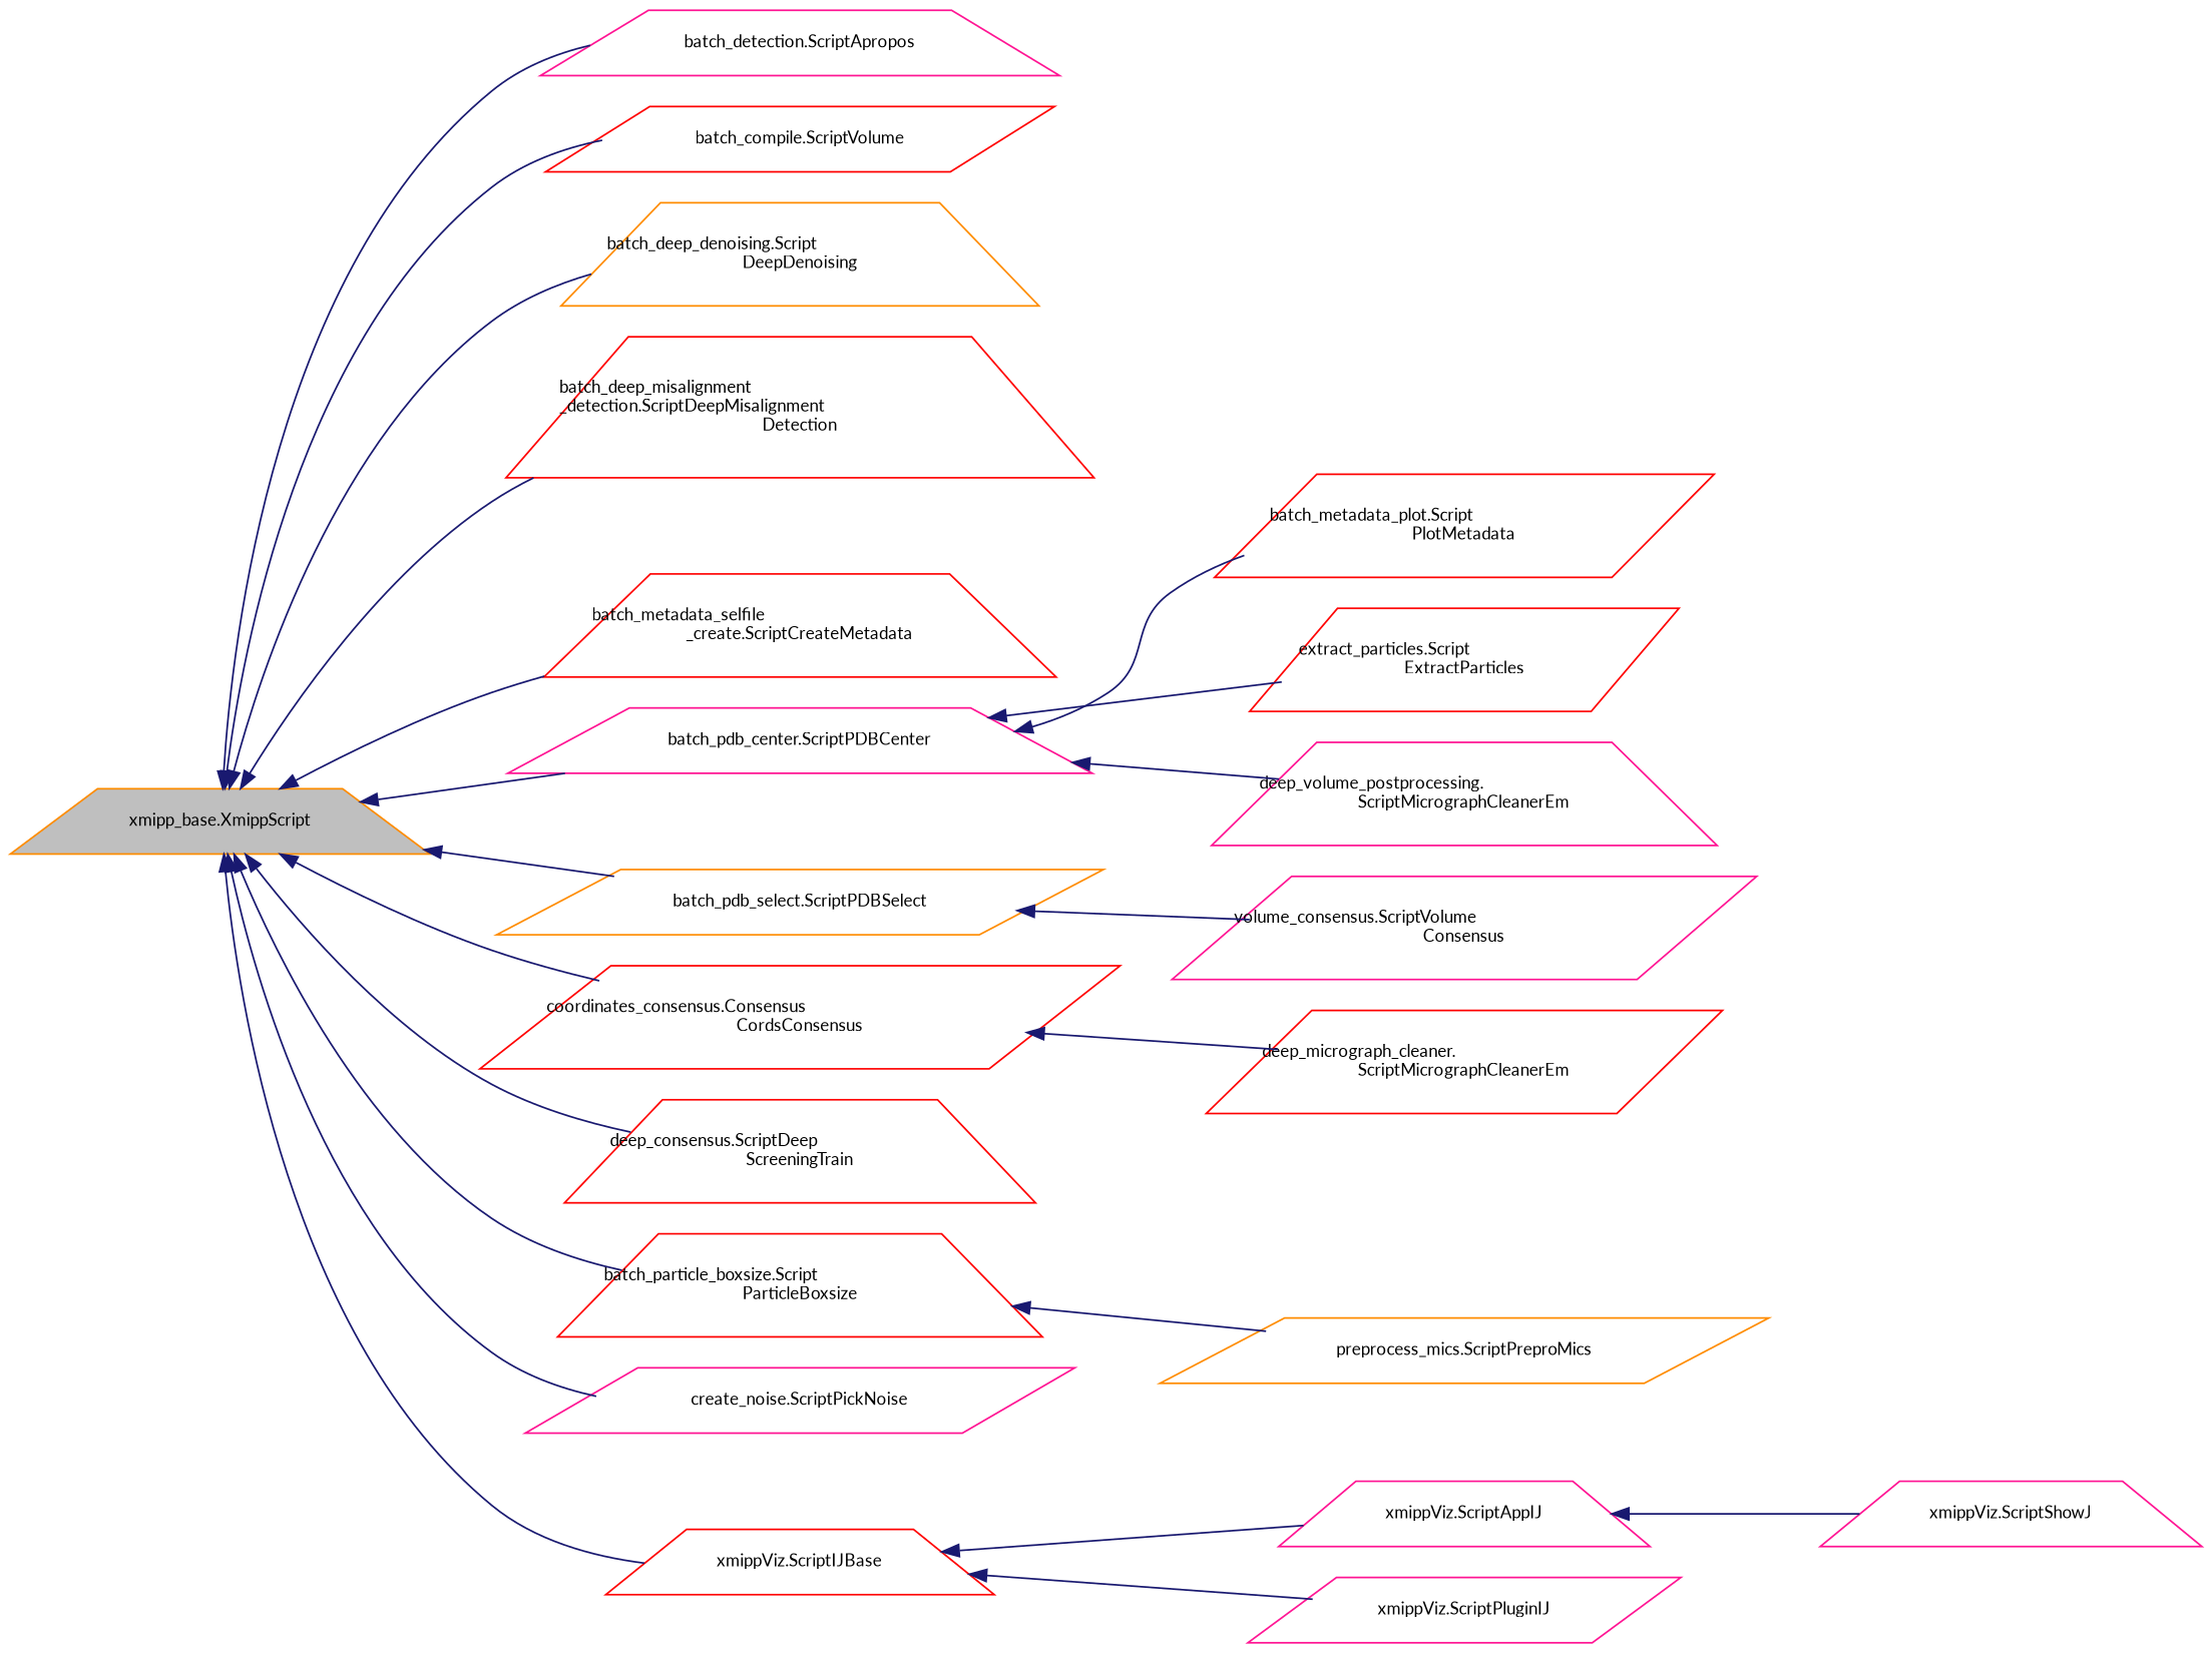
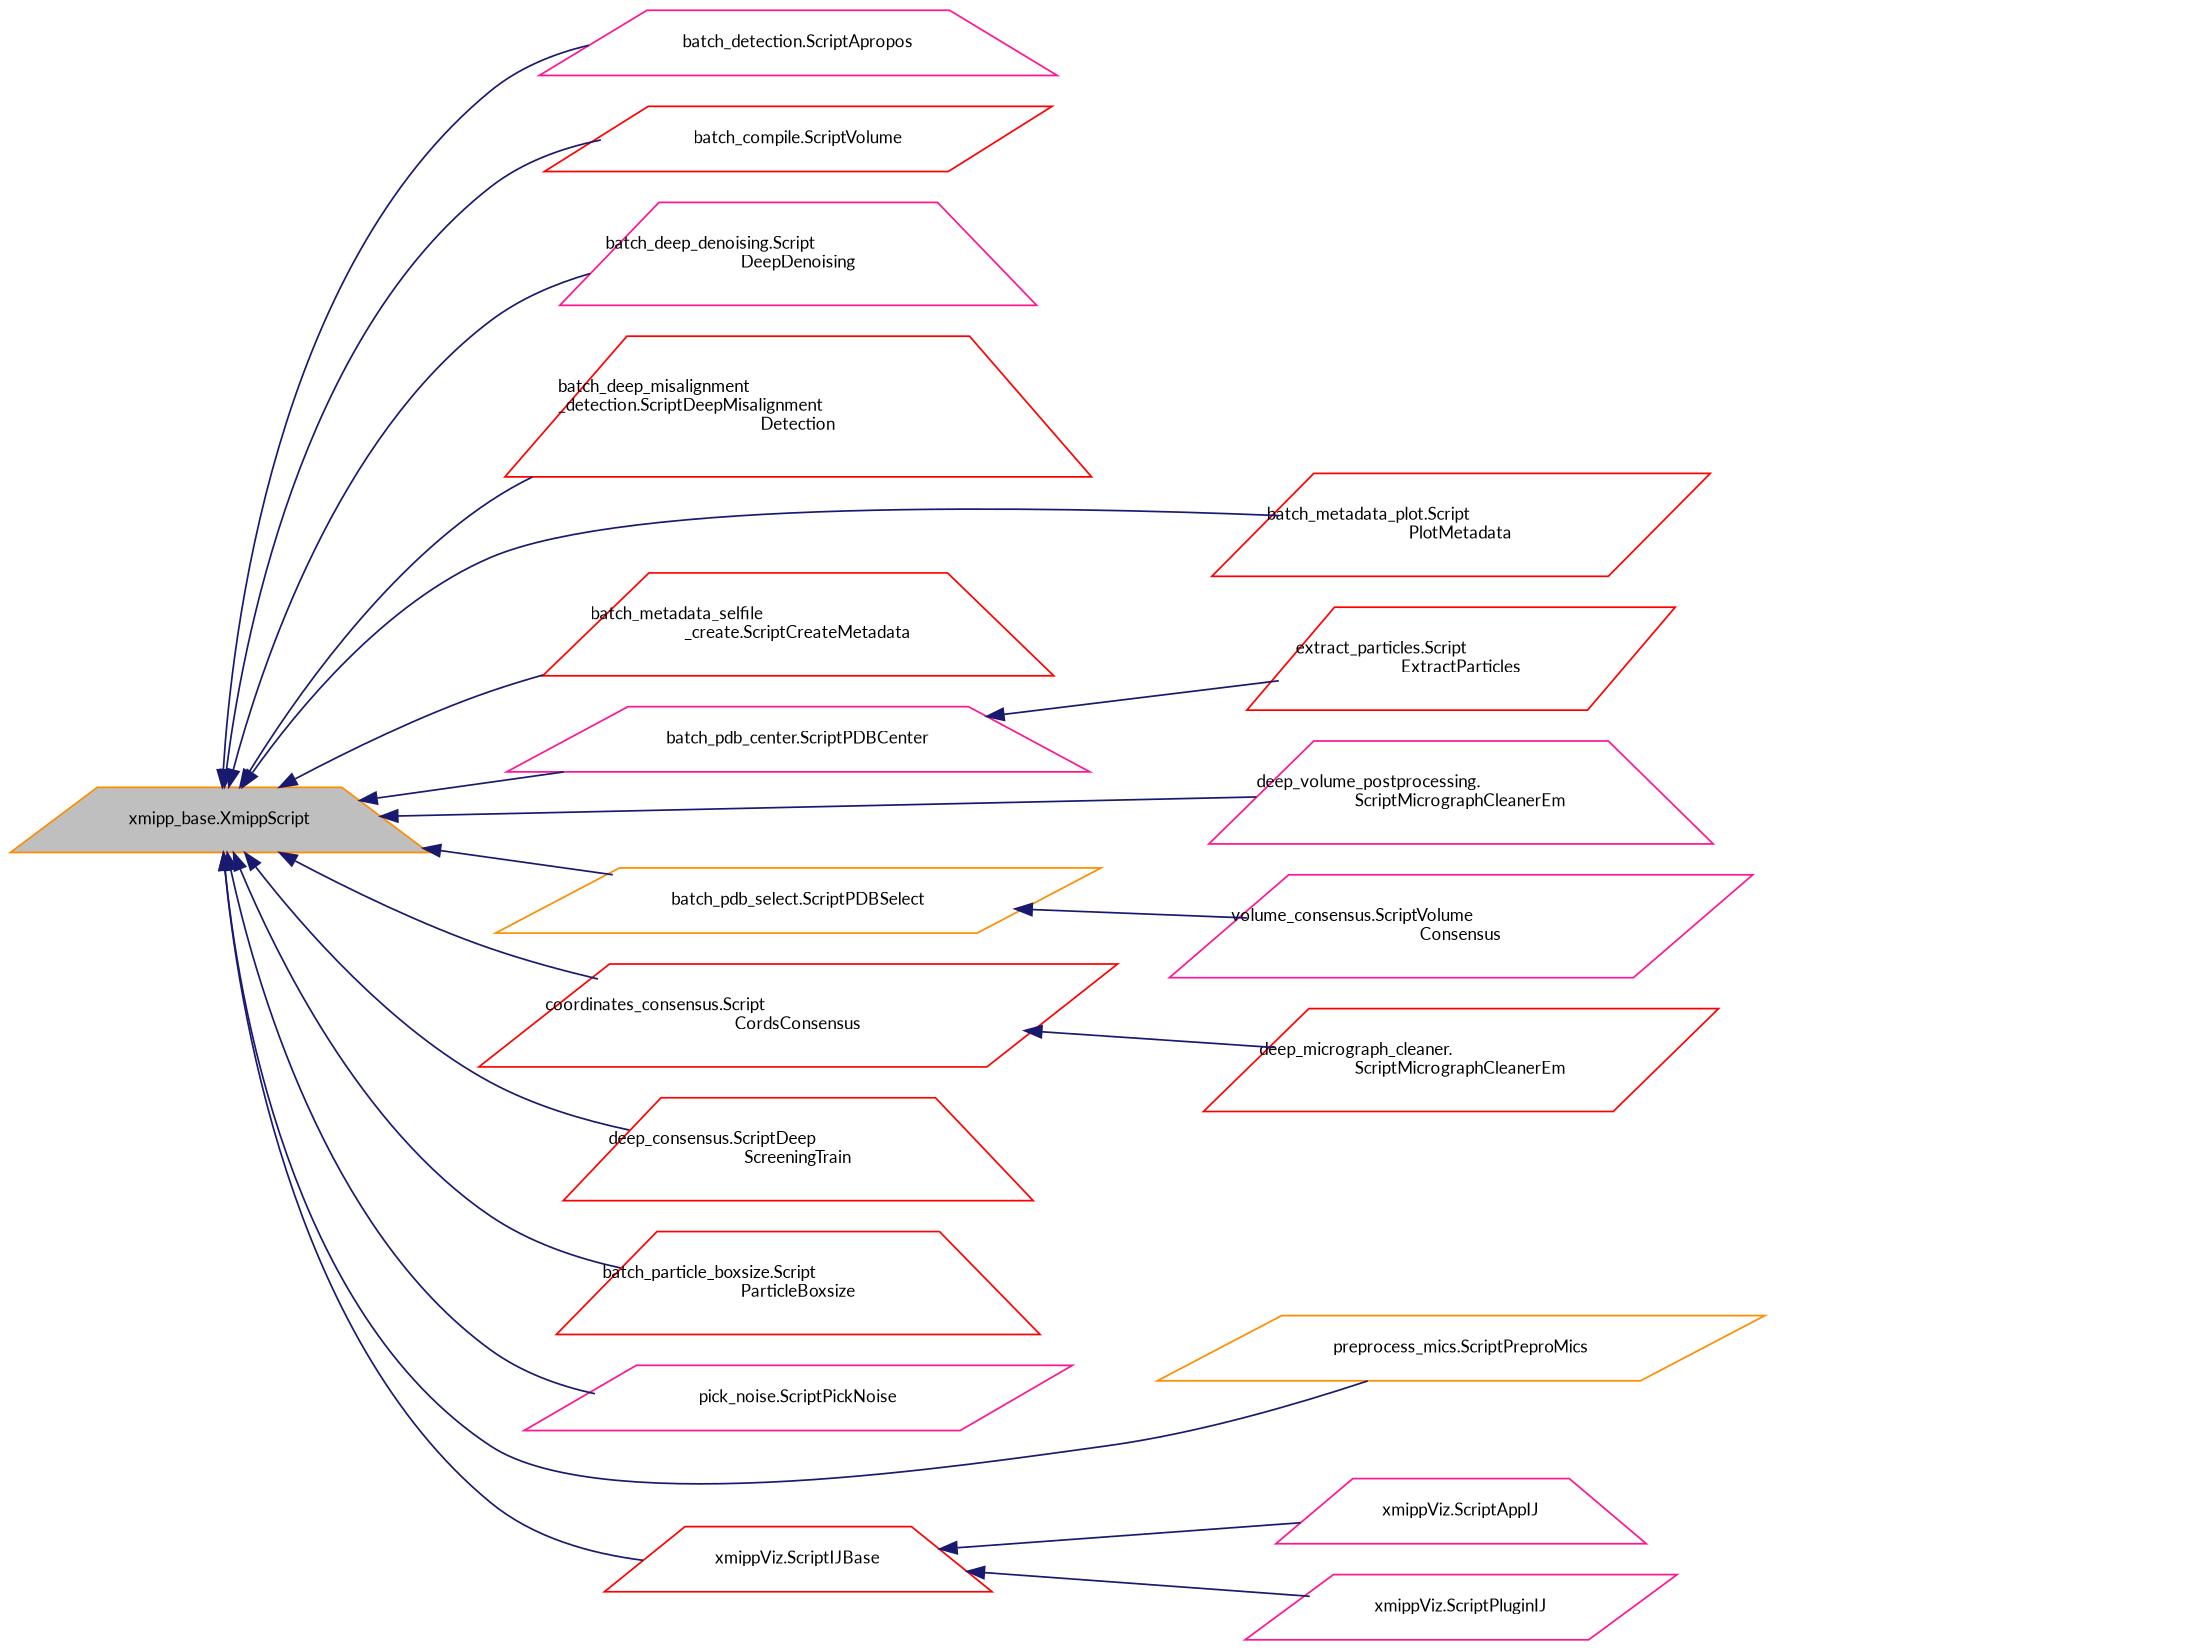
  digraph {
    fontname=Lato
    rankdir=LR
    node [color=red fillcolor=white fontname=Lato fontsize=10 shape=trapezium style=filled]
    edge [color=midnightblue dir=back fontname=Lato fontsize=10 labelfontname=Helvetica labelfontsize=10 style=solid]
    n1 [color=darkorange fillcolor=grey75 fontcolor=black height=0.2 label="xmipp_base.XmippScript" width=0.4]
    n2 [color=deeppink height=0.2 label="batch_detection.ScriptApropos" width=0.4]
    n3 [height=0.2 label="batch_compile.ScriptVolume" shape=parallelogram width=0.4]
-   n4 [color=darkorange height=0.2 label="batch_deep_denoising.Script\lDeepDenoising" width=0.4]
+   n4 [color=deeppink height=0.2 label="batch_deep_denoising.Script\lDeepDenoising" width=0.4]
    n5 [height=0.2 label="batch_deep_misalignment\l_detection.ScriptDeepMisalignment\lDetection" width=0.4]
    n6 [height=0.2 label="batch_metadata_plot.Script\lPlotMetadata" shape=parallelogram width=0.4]
    n7 [height=0.2 label="batch_metadata_selfile\l_create.ScriptCreateMetadata" width=0.4]
    n8 [height=0.2 label="batch_particle_boxsize.Script\lParticleBoxsize" width=0.4]
    n9 [color=deeppink height=0.2 label="batch_pdb_center.ScriptPDBCenter" width=0.4]
    n10 [color=darkorange height=0.2 label="batch_pdb_select.ScriptPDBSelect" shape=parallelogram width=0.4]
-   n11 [height=0.2 label="coordinates_consensus.Consensus\lCordsConsensus" shape=parallelogram width=0.4]
+   n11 [height=0.2 label="coordinates_consensus.Script\lCordsConsensus" shape=parallelogram width=0.4]
    n12 [height=0.2 label="deep_consensus.ScriptDeep\lScreeningTrain" width=0.4]
    n13 [color=deeppink height=0.2 label="deep_volume_postprocessing.\lScriptMicrographCleanerEm" width=0.4]
-   n14 [color=deeppink height=0.2 label="create_noise.ScriptPickNoise" shape=parallelogram width=0.4]
+   n14 [color=deeppink height=0.2 label="pick_noise.ScriptPickNoise" shape=parallelogram width=0.4]
    n15 [color=darkorange height=0.2 label="preprocess_mics.ScriptPreproMics" shape=parallelogram width=0.4]
    n16 [height=0.2 label="xmippViz.ScriptIJBase" width=0.4]
    n17 [height=0.2 label="extract_particles.Script\lExtractParticles" shape=parallelogram width=0.4]
    n18 [color=deeppink height=0.2 label="volume_consensus.ScriptVolume\lConsensus" shape=parallelogram width=0.4]
    n19 [height=0.2 label="deep_micrograph_cleaner.\lScriptMicrographCleanerEm" shape=parallelogram width=0.4]
    n20 [color=deeppink height=0.2 label="xmippViz.ScriptAppIJ" width=0.4]
    n21 [color=deeppink height=0.2 label="xmippViz.ScriptPluginIJ" shape=parallelogram width=0.4]
-   n22 [color=deeppink height=0.2 label="xmippViz.ScriptShowJ" width=0.4]
    n1 -> n2
    n1 -> n3
    n1 -> n4
    n1 -> n5
-   n9 -> n6
+   n1 -> n6
    n1 -> n7
    n1 -> n8
    n1 -> n9
    n1 -> n10
    n1 -> n11
    n1 -> n12
-   n9 -> n13
+   n1 -> n13
    n1 -> n14
-   n8 -> n15
+   n1 -> n15
    n1 -> n16
    n9 -> n17
    n10 -> n18
    n11 -> n19
    n16 -> n20
    n16 -> n21
-   n20 -> n22
  }
